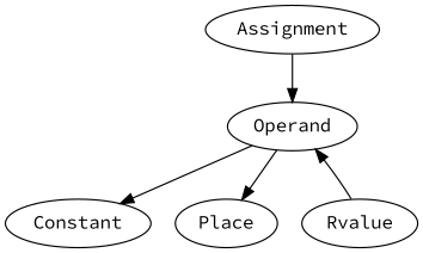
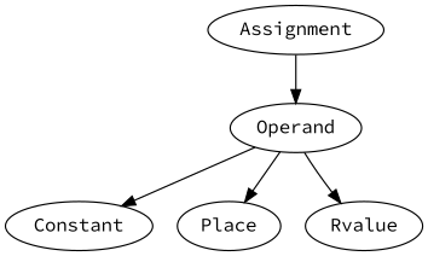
  digraph {
    fontname="Source Code Pro"
    node [fontname="Source Code Pro"]
    edge [fontname="Source Code Pro"]
    Operand
    Constant
    Place
    Rvalue
    Assignment
    Operand -> Constant
    Operand -> Place
-   Rvalue -> Operand
+   Operand -> Rvalue
    Assignment -> Operand
  }
